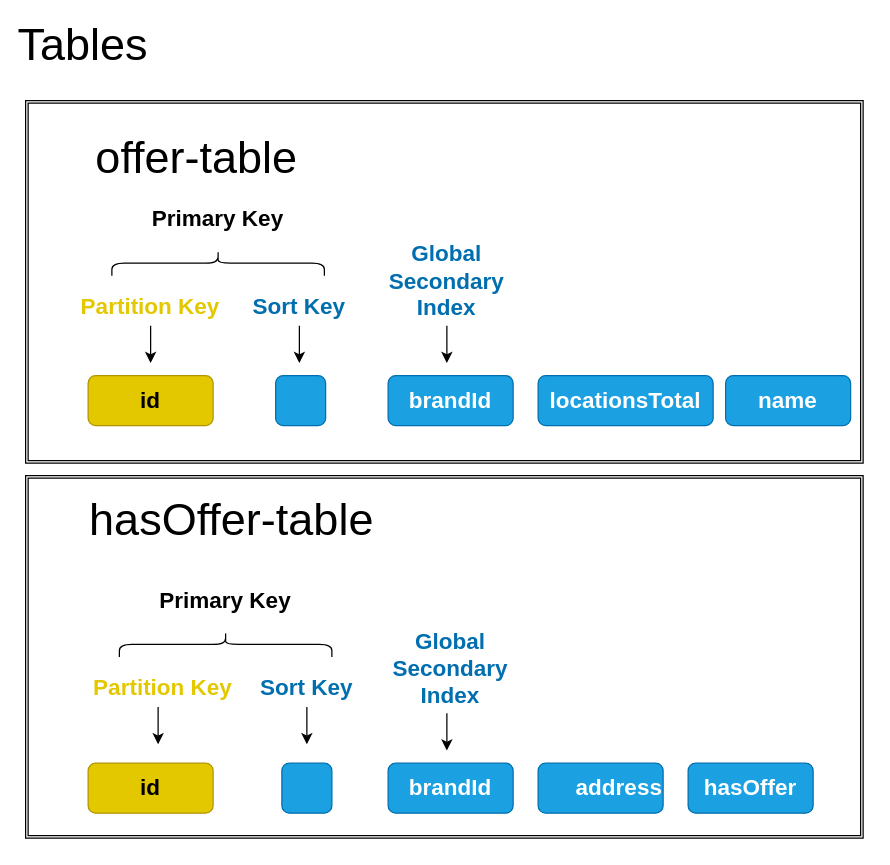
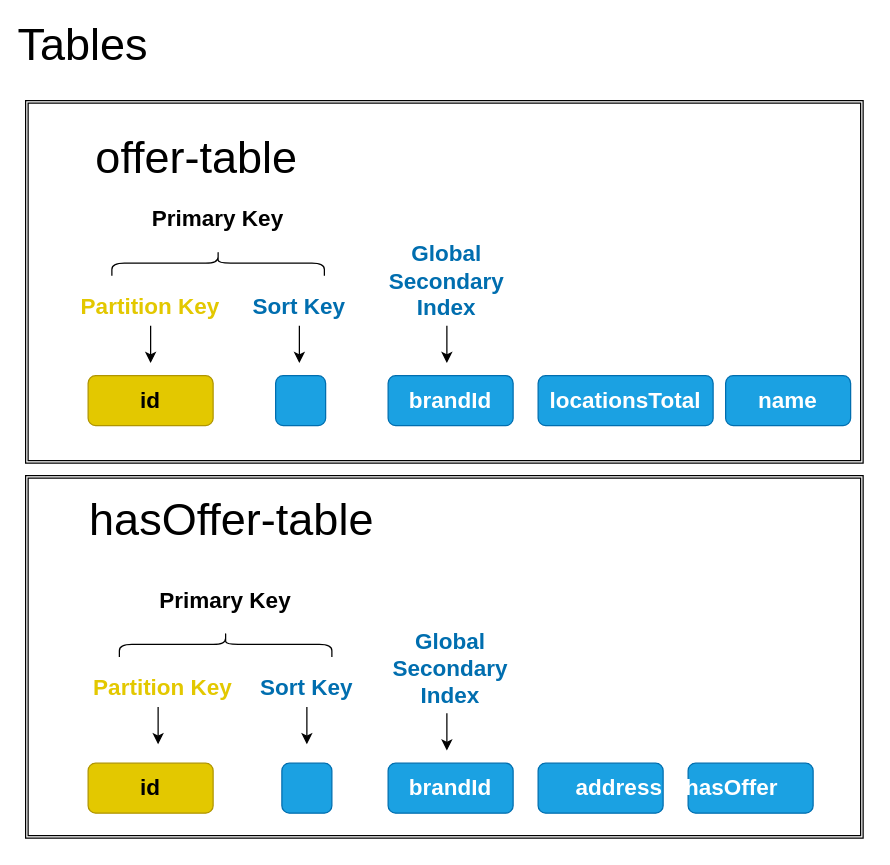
  <mxCell id="0" />
  <mxCell id="1" parent="0" />
  <mxCell id="2" value="" style="shape=ext;double=1;rounded=0;whiteSpace=wrap;html=1;fontSize=18;fontColor=#006EAF;" parent="1" vertex="1"><mxGeometry x="20" y="380" width="670" height="290" as="geometry" /></mxCell>
  <mxCell id="3" value="" style="shape=ext;double=1;rounded=0;whiteSpace=wrap;html=1;fontSize=18;fontColor=#006EAF;" parent="1" vertex="1"><mxGeometry x="20" y="80" width="670" height="290" as="geometry" /></mxCell>
  <mxCell id="4" value="&lt;font style=&quot;font-size: 36px&quot;&gt;offer-table&lt;/font&gt;" style="text;html=1;strokeColor=none;fillColor=none;align=center;verticalAlign=middle;whiteSpace=wrap;rounded=0;" parent="1" vertex="1"><mxGeometry x="74" y="110" width="166" height="30" as="geometry" /></mxCell>
  <mxCell id="5" value="" style="rounded=1;whiteSpace=wrap;html=1;fontSize=36;fillColor=#e3c800;fontColor=#000000;strokeColor=#B09500;" parent="1" vertex="1"><mxGeometry x="70" y="300" width="100" height="40" as="geometry" /></mxCell>
  <mxCell id="6" value="&lt;b&gt;id&lt;/b&gt;" style="text;html=1;strokeColor=none;fillColor=none;align=center;verticalAlign=middle;whiteSpace=wrap;rounded=0;fontSize=18;" parent="1" vertex="1"><mxGeometry x="90" y="305" width="60" height="30" as="geometry" /></mxCell>
  <mxCell id="7" value="" style="rounded=1;whiteSpace=wrap;html=1;fontSize=36;fillColor=#1ba1e2;strokeColor=#006EAF;fontColor=#ffffff;" parent="1" vertex="1"><mxGeometry x="220" y="300" width="40" height="40" as="geometry" /></mxCell>
  <mxCell id="8" value="" style="rounded=1;whiteSpace=wrap;html=1;fontSize=36;fillColor=#1ba1e2;strokeColor=#006EAF;fontColor=#ffffff;" parent="1" vertex="1"><mxGeometry x="430" y="300" width="140" height="40" as="geometry" /></mxCell>
  <mxCell id="9" value="&lt;b&gt;&lt;font color=&quot;#ffffff&quot;&gt;locationsTotal&lt;/font&gt;&lt;/b&gt;" style="text;html=1;strokeColor=none;fillColor=none;align=center;verticalAlign=middle;whiteSpace=wrap;rounded=0;fontSize=18;" parent="1" vertex="1"><mxGeometry x="470" y="305" width="60" height="30" as="geometry" /></mxCell>
  <mxCell id="10" value="" style="rounded=1;whiteSpace=wrap;html=1;fontSize=36;fillColor=#1ba1e2;strokeColor=#006EAF;fontColor=#ffffff;" parent="1" vertex="1"><mxGeometry x="310" y="300" width="100" height="40" as="geometry" /></mxCell>
  <mxCell id="11" value="&lt;b&gt;&lt;font color=&quot;#ffffff&quot;&gt;brandId&lt;/font&gt;&lt;/b&gt;" style="text;html=1;strokeColor=none;fillColor=none;align=center;verticalAlign=middle;whiteSpace=wrap;rounded=0;fontSize=18;" parent="1" vertex="1"><mxGeometry x="330" y="305" width="60" height="30" as="geometry" /></mxCell>
  <mxCell id="12" value="&lt;font style=&quot;font-size: 36px&quot;&gt;hasOffer-table&lt;/font&gt;" style="text;html=1;strokeColor=none;fillColor=none;align=center;verticalAlign=middle;whiteSpace=wrap;rounded=0;" parent="1" vertex="1"><mxGeometry x="70" y="400" width="230" height="30" as="geometry" /></mxCell>
  <mxCell id="13" value="" style="rounded=1;whiteSpace=wrap;html=1;fontSize=36;fillColor=#e3c800;fontColor=#000000;strokeColor=#B09500;" parent="1" vertex="1"><mxGeometry x="70" y="610" width="100" height="40" as="geometry" /></mxCell>
  <mxCell id="14" value="&lt;b&gt;id&lt;/b&gt;" style="text;html=1;strokeColor=none;fillColor=none;align=center;verticalAlign=middle;whiteSpace=wrap;rounded=0;fontSize=18;" parent="1" vertex="1"><mxGeometry x="90" y="615" width="60" height="30" as="geometry" /></mxCell>
  <mxCell id="15" value="" style="rounded=1;whiteSpace=wrap;html=1;fontSize=36;fillColor=#1ba1e2;strokeColor=#006EAF;fontColor=#ffffff;" parent="1" vertex="1"><mxGeometry x="225" y="610" width="40" height="40" as="geometry" /></mxCell>
  <mxCell id="16" value="" style="rounded=1;whiteSpace=wrap;html=1;fontSize=36;fillColor=#1ba1e2;strokeColor=#006EAF;fontColor=#ffffff;" parent="1" vertex="1"><mxGeometry x="430" y="610" width="100" height="40" as="geometry" /></mxCell>
  <mxCell id="17" value="&lt;b&gt;&lt;font color=&quot;#ffffff&quot;&gt;address&lt;/font&gt;&lt;/b&gt;" style="text;html=1;strokeColor=none;fillColor=none;align=center;verticalAlign=middle;whiteSpace=wrap;rounded=0;fontSize=18;" parent="1" vertex="1"><mxGeometry x="465" y="615" width="60" height="30" as="geometry" /></mxCell>
  <mxCell id="18" value="" style="rounded=1;whiteSpace=wrap;html=1;fontSize=36;fillColor=#1ba1e2;strokeColor=#006EAF;fontColor=#ffffff;" parent="1" vertex="1"><mxGeometry x="310" y="610" width="100" height="40" as="geometry" /></mxCell>
  <mxCell id="19" value="&lt;b&gt;&lt;font color=&quot;#ffffff&quot;&gt;brandId&lt;/font&gt;&lt;/b&gt;" style="text;html=1;strokeColor=none;fillColor=none;align=center;verticalAlign=middle;whiteSpace=wrap;rounded=0;fontSize=18;" parent="1" vertex="1"><mxGeometry x="330" y="615" width="60" height="30" as="geometry" /></mxCell>
  <mxCell id="20" style="edgeStyle=orthogonalEdgeStyle;rounded=0;orthogonalLoop=1;jettySize=auto;html=1;fontSize=18;fontColor=#E3C800;" parent="1" source="21" edge="1"><mxGeometry relative="1" as="geometry"><mxPoint x="120" y="290" as="targetPoint" /></mxGeometry></mxCell>
  <mxCell id="21" value="&lt;font style=&quot;font-size: 18px&quot; color=&quot;#e3c800&quot;&gt;&lt;b&gt;Partition Key&lt;/b&gt;&lt;/font&gt;" style="text;html=1;strokeColor=none;fillColor=none;align=center;verticalAlign=middle;whiteSpace=wrap;rounded=0;" parent="1" vertex="1"><mxGeometry x="20" y="230" width="200" height="30" as="geometry" /></mxCell>
  <mxCell id="22" style="edgeStyle=orthogonalEdgeStyle;rounded=0;orthogonalLoop=1;jettySize=auto;html=1;fontSize=18;fontColor=#006EAF;" parent="1" source="23" edge="1"><mxGeometry relative="1" as="geometry"><mxPoint x="239" y="290" as="targetPoint" /></mxGeometry></mxCell>
  <mxCell id="23" value="&lt;font style=&quot;font-size: 18px&quot; color=&quot;#006eaf&quot;&gt;&lt;b&gt;Sort Key&lt;/b&gt;&lt;/font&gt;" style="text;html=1;strokeColor=none;fillColor=none;align=center;verticalAlign=middle;whiteSpace=wrap;rounded=0;" parent="1" vertex="1"><mxGeometry x="139" y="230" width="200" height="30" as="geometry" /></mxCell>
  <mxCell id="24" value="" style="shape=curlyBracket;whiteSpace=wrap;html=1;rounded=1;flipH=1;fontSize=18;fontColor=#FFFFFF;rotation=-90;" parent="1" vertex="1"><mxGeometry x="164" y="125" width="20" height="170" as="geometry" /></mxCell>
  <mxCell id="25" value="&lt;font style=&quot;font-size: 18px&quot;&gt;&lt;b&gt;Primary Key&lt;/b&gt;&lt;/font&gt;" style="text;html=1;strokeColor=none;fillColor=none;align=center;verticalAlign=middle;whiteSpace=wrap;rounded=0;" parent="1" vertex="1"><mxGeometry x="74" y="160" width="200" height="30" as="geometry" /></mxCell>
  <mxCell id="26" style="edgeStyle=orthogonalEdgeStyle;rounded=0;orthogonalLoop=1;jettySize=auto;html=1;fontSize=18;fontColor=#E3C800;" parent="1" edge="1"><mxGeometry relative="1" as="geometry"><mxPoint x="126" y="595" as="targetPoint" /><mxPoint x="126" y="565" as="sourcePoint" /></mxGeometry></mxCell>
  <mxCell id="27" style="edgeStyle=orthogonalEdgeStyle;rounded=0;orthogonalLoop=1;jettySize=auto;html=1;fontSize=18;fontColor=#006EAF;" parent="1" source="28" edge="1"><mxGeometry relative="1" as="geometry"><mxPoint x="245" y="595" as="targetPoint" /></mxGeometry></mxCell>
  <mxCell id="28" value="&lt;font style=&quot;font-size: 18px&quot; color=&quot;#006eaf&quot;&gt;&lt;b&gt;Sort Key&lt;/b&gt;&lt;/font&gt;" style="text;html=1;strokeColor=none;fillColor=none;align=center;verticalAlign=middle;whiteSpace=wrap;rounded=0;" parent="1" vertex="1"><mxGeometry x="145" y="535" width="200" height="30" as="geometry" /></mxCell>
  <mxCell id="29" value="" style="shape=curlyBracket;whiteSpace=wrap;html=1;rounded=1;flipH=1;fontSize=18;fontColor=#FFFFFF;rotation=-90;" parent="1" vertex="1"><mxGeometry x="170" y="430" width="20" height="170" as="geometry" /></mxCell>
  <mxCell id="30" value="&lt;font style=&quot;font-size: 18px&quot;&gt;&lt;b&gt;Primary Key&lt;/b&gt;&lt;/font&gt;" style="text;html=1;strokeColor=none;fillColor=none;align=center;verticalAlign=middle;whiteSpace=wrap;rounded=0;" parent="1" vertex="1"><mxGeometry x="80" y="465" width="200" height="30" as="geometry" /></mxCell>
  <mxCell id="31" value="&lt;font style=&quot;font-size: 18px&quot; color=&quot;#e3c800&quot;&gt;&lt;b&gt;Partition Key&lt;/b&gt;&lt;/font&gt;" style="text;html=1;strokeColor=none;fillColor=none;align=center;verticalAlign=middle;whiteSpace=wrap;rounded=0;" parent="1" vertex="1"><mxGeometry y="535" width="200" height="30" as="geometry" x="30" /></mxCell>
  <mxCell id="32" value="" style="rounded=1;whiteSpace=wrap;html=1;fontSize=36;fillColor=#1ba1e2;strokeColor=#006EAF;fontColor=#ffffff;" parent="1" vertex="1"><mxGeometry x="550" y="610" width="100" height="40" as="geometry" /></mxCell>
- <mxCell id="33" value="&lt;b&gt;&lt;font color=&quot;#ffffff&quot;&gt;hasOffer&lt;/font&gt;&lt;/b&gt;" style="text;html=1;strokeColor=none;fillColor=none;align=center;verticalAlign=middle;whiteSpace=wrap;rounded=0;fontSize=18;" parent="1" vertex="1"><mxGeometry x="570" y="615" width="60" height="30" as="geometry" /></mxCell>
+ <mxCell id="33" value="&lt;b&gt;&lt;font color=&quot;#ffffff&quot;&gt;hasOffer&lt;/font&gt;&lt;/b&gt;" style="text;html=1;strokeColor=none;fillColor=none;align=center;verticalAlign=middle;whiteSpace=wrap;rounded=0;fontSize=18;" parent="1" vertex="1"><mxGeometry x="555" y="615" width="60" height="30" as="geometry" /></mxCell>
  <mxCell id="34" value="" style="rounded=1;whiteSpace=wrap;html=1;fontSize=36;fillColor=#1ba1e2;strokeColor=#006EAF;fontColor=#ffffff;" parent="1" vertex="1"><mxGeometry x="580" y="300" width="100" height="40" as="geometry" /></mxCell>
  <mxCell id="35" value="&lt;b&gt;&lt;font color=&quot;#ffffff&quot;&gt;name&lt;/font&gt;&lt;/b&gt;" style="text;html=1;strokeColor=none;fillColor=none;align=center;verticalAlign=middle;whiteSpace=wrap;rounded=0;fontSize=18;" parent="1" vertex="1"><mxGeometry x="600" y="305" width="60" height="30" as="geometry" /></mxCell>
  <mxCell id="36" value="&lt;font style=&quot;font-size: 36px&quot;&gt;Tables&lt;/font&gt;" style="text;html=1;strokeColor=none;fillColor=none;align=center;verticalAlign=middle;whiteSpace=wrap;rounded=0;" parent="1" vertex="1"><mxGeometry x="36" y="20" width="60" height="30" as="geometry" /></mxCell>
  <mxCell id="37" style="edgeStyle=orthogonalEdgeStyle;rounded=0;orthogonalLoop=1;jettySize=auto;html=1;fontSize=18;fontColor=#006EAF;" edge="1" parent="1"><mxGeometry relative="1" as="geometry"><mxPoint x="357" y="290" as="targetPoint" /><mxPoint x="357" y="260" as="sourcePoint" /></mxGeometry></mxCell>
  <mxCell id="38" value="&lt;font style=&quot;font-size: 18px&quot; color=&quot;#006eaf&quot;&gt;&lt;b&gt;Global &lt;br&gt;Secondary &lt;br&gt;Index&lt;/b&gt;&lt;/font&gt;" style="text;html=1;strokeColor=none;fillColor=none;align=center;verticalAlign=middle;whiteSpace=wrap;rounded=0;" vertex="1" parent="1"><mxGeometry x="260" y="520" width="200" height="30" as="geometry" /></mxCell>
  <mxCell id="39" style="edgeStyle=orthogonalEdgeStyle;rounded=0;orthogonalLoop=1;jettySize=auto;html=1;fontSize=18;fontColor=#006EAF;" edge="1" parent="1"><mxGeometry relative="1" as="geometry"><mxPoint x="357" y="600" as="targetPoint" /><mxPoint x="357" y="570" as="sourcePoint" /></mxGeometry></mxCell>
  <mxCell id="40" value="&lt;font style=&quot;font-size: 18px&quot; color=&quot;#006eaf&quot;&gt;&lt;b&gt;Global &lt;br&gt;Secondary &lt;br&gt;Index&lt;/b&gt;&lt;/font&gt;" style="text;html=1;strokeColor=none;fillColor=none;align=center;verticalAlign=middle;whiteSpace=wrap;rounded=0;" vertex="1" parent="1"><mxGeometry x="257" y="210" width="200" height="30" as="geometry" /></mxCell>
